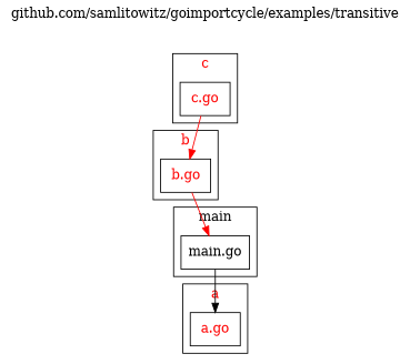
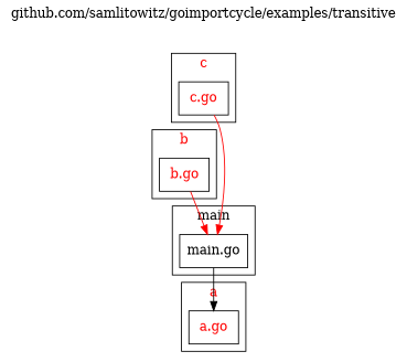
  digraph {
    label="github.com/samlitowitz/goimportcycle/examples/transitive"
    labelloc=t
    rankdir=TB
    node [fillcolor="#ffffff" fontcolor="#ff0000" shape=rect style=filled]
    edge [color="#ff0000"]
    n1 [label="a.go"]
    n2 [label="b.go"]
    n3 [label="c.go"]
    n4 [fontcolor="#000000" label="main.go"]
    subgraph cluster_1 {
      fillcolor="#ffffff"
      fontcolor="#ff0000"
      label=a
      style=filled
      n1
    }
    subgraph cluster_2 {
      fillcolor="#ffffff"
      fontcolor="#ff0000"
      label=b
      style=filled
      n2
    }
    subgraph cluster_3 {
      fillcolor="#ffffff"
      fontcolor="#ff0000"
      label=c
      style=filled
      n3
    }
    subgraph cluster_4 {
      fillcolor="#ffffff"
      fontcolor="#000000"
      label=main
      style=filled
      n4
    }
    n2 -> n4
-   n3 -> n2
+   n3 -> n4
    n4 -> n1 [color="#000000"]
  }
